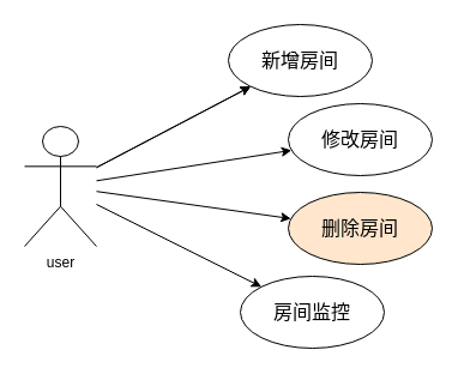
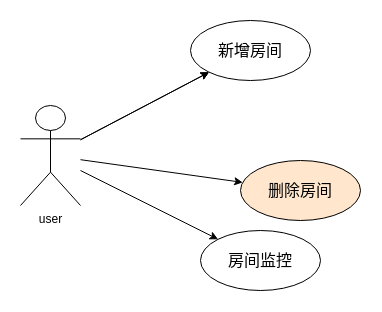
  <mxCell id="0" />
  <mxCell id="1" parent="0" />
  <mxCell id="2" value="" style="rounded=0;orthogonalLoop=1;jettySize=auto;html=1;" parent="1" source="7" target="8" edge="1"><mxGeometry relative="1" as="geometry" /></mxCell>
  <mxCell id="3" value="" style="edgeStyle=none;rounded=0;orthogonalLoop=1;jettySize=auto;html=1;" parent="1" source="7" target="8" edge="1"><mxGeometry relative="1" as="geometry" /></mxCell>
- <mxCell id="4" value="" style="edgeStyle=none;rounded=0;orthogonalLoop=1;jettySize=auto;html=1;" parent="1" source="7" target="9" edge="1"><mxGeometry relative="1" as="geometry" /></mxCell>
  <mxCell id="5" value="" style="edgeStyle=none;rounded=0;orthogonalLoop=1;jettySize=auto;html=1;" parent="1" source="7" target="10" edge="1"><mxGeometry relative="1" as="geometry" /></mxCell>
  <mxCell id="6" value="" style="edgeStyle=none;rounded=0;orthogonalLoop=1;jettySize=auto;html=1;" parent="1" source="7" target="11" edge="1"><mxGeometry relative="1" as="geometry" /></mxCell>
  <mxCell id="7" value="user" style="shape=umlActor;verticalLabelPosition=bottom;verticalAlign=top;html=1;outlineConnect=0;" parent="1" vertex="1"><mxGeometry x="20" y="105" width="60" height="100" as="geometry" /></mxCell>
  <mxCell id="8" value="新增房间" style="ellipse;whiteSpace=wrap;html=1;verticalAlign=middle;align=center;fontSize=16;" parent="1" vertex="1"><mxGeometry x="190" y="20" width="120" height="60" as="geometry" /></mxCell>
- <mxCell id="9" value="修改房间" style="ellipse;whiteSpace=wrap;html=1;verticalAlign=middle;fontSize=16;" parent="1" vertex="1"><mxGeometry x="240" y="86" width="120" height="60" as="geometry" /></mxCell>
  <mxCell id="10" value="删除房间" style="ellipse;whiteSpace=wrap;html=1;verticalAlign=middle;fontSize=16;fillColor=#ffe6cc;" parent="1" vertex="1"><mxGeometry x="240" y="160" width="120" height="60" as="geometry" /></mxCell>
  <mxCell id="11" value="房间监控" style="ellipse;whiteSpace=wrap;html=1;verticalAlign=middle;fontSize=16;" parent="1" vertex="1"><mxGeometry x="200" y="230" width="120" height="60" as="geometry" /></mxCell>
